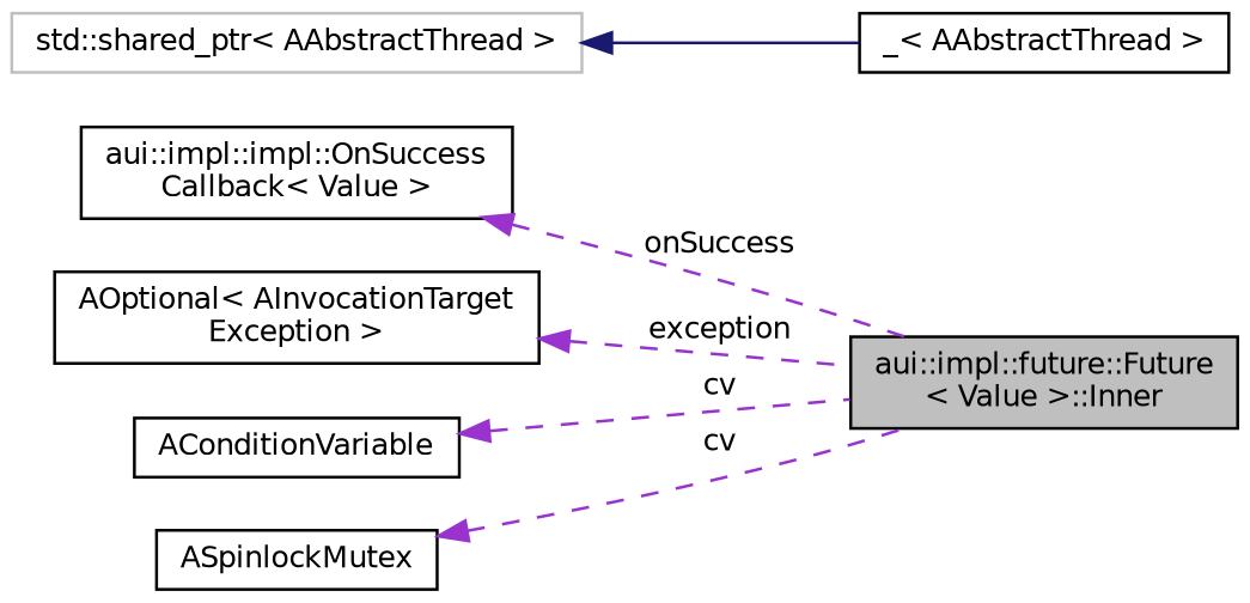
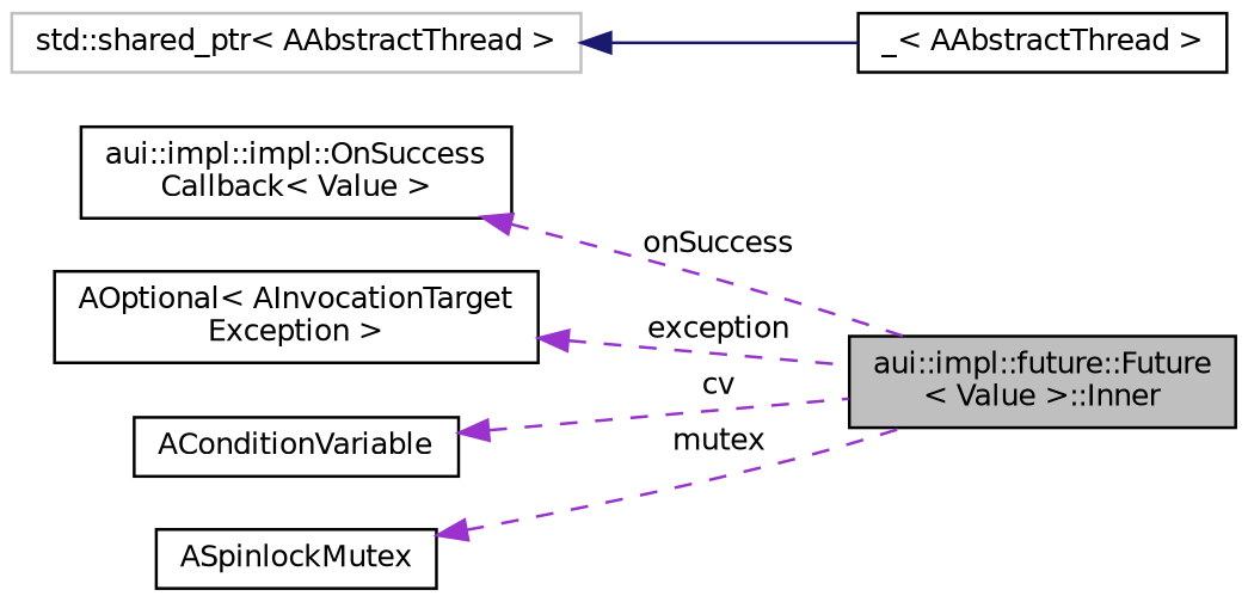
  digraph {
    rankdir=LR
    node [color=black fillcolor=white fontname=Helvetica fontsize=10 shape=record style=filled]
    edge [color=darkorchid3 dir=back fontname=Helvetica fontsize=10 labelfontname=Helvetica labelfontsize=10 style=dashed]
    n1 [fillcolor=grey75 fontcolor=black height=0.2 label="aui::impl::future::Future\l\< Value \>::Inner" width=0.4]
    n2 [height=0.2 label="_\< AAbstractThread \>" width=0.4]
    n3 [color=grey75 height=0.2 label="std::shared_ptr\< AAbstractThread \>" width=0.4]
    n4 [height=0.2 label="aui::impl::impl::OnSuccess\lCallback\< Value \>" width=0.4]
    n5 [height=0.2 label="AOptional\< AInvocationTarget\lException \>" width=0.4]
    n6 [height=0.2 label=AConditionVariable width=0.4]
    n7 [height=0.2 label=ASpinlockMutex width=0.4]
    n3 -> n2 [color=midnightblue style=solid]
    n4 -> n1 [label=" onSuccess"]
    n5 -> n1 [label=" exception"]
    n6 -> n1 [label=" cv"]
-   n7 -> n1 [label=" cv"]
+   n7 -> n1 [label=" mutex"]
  }
